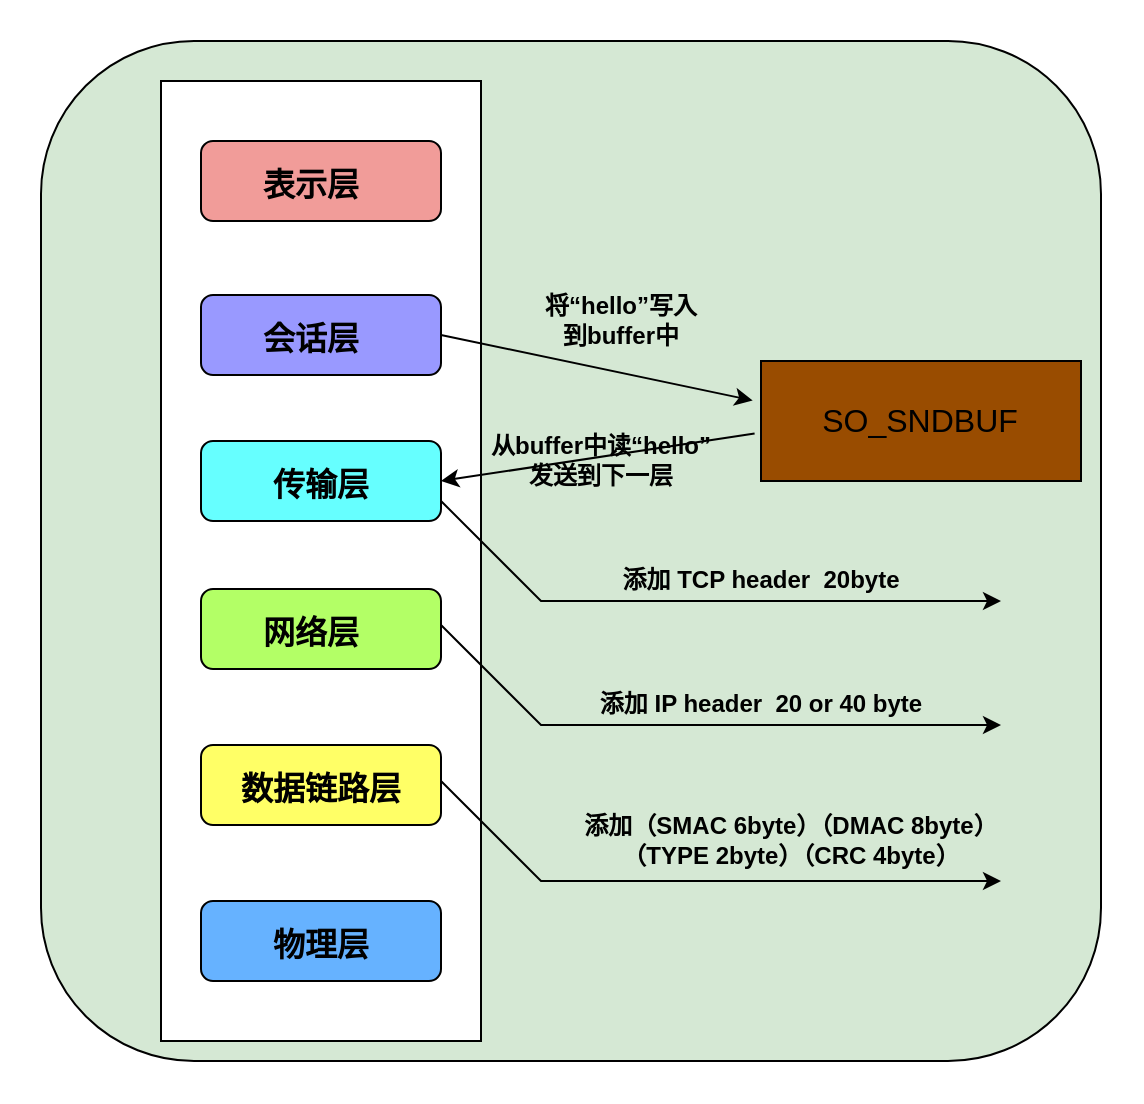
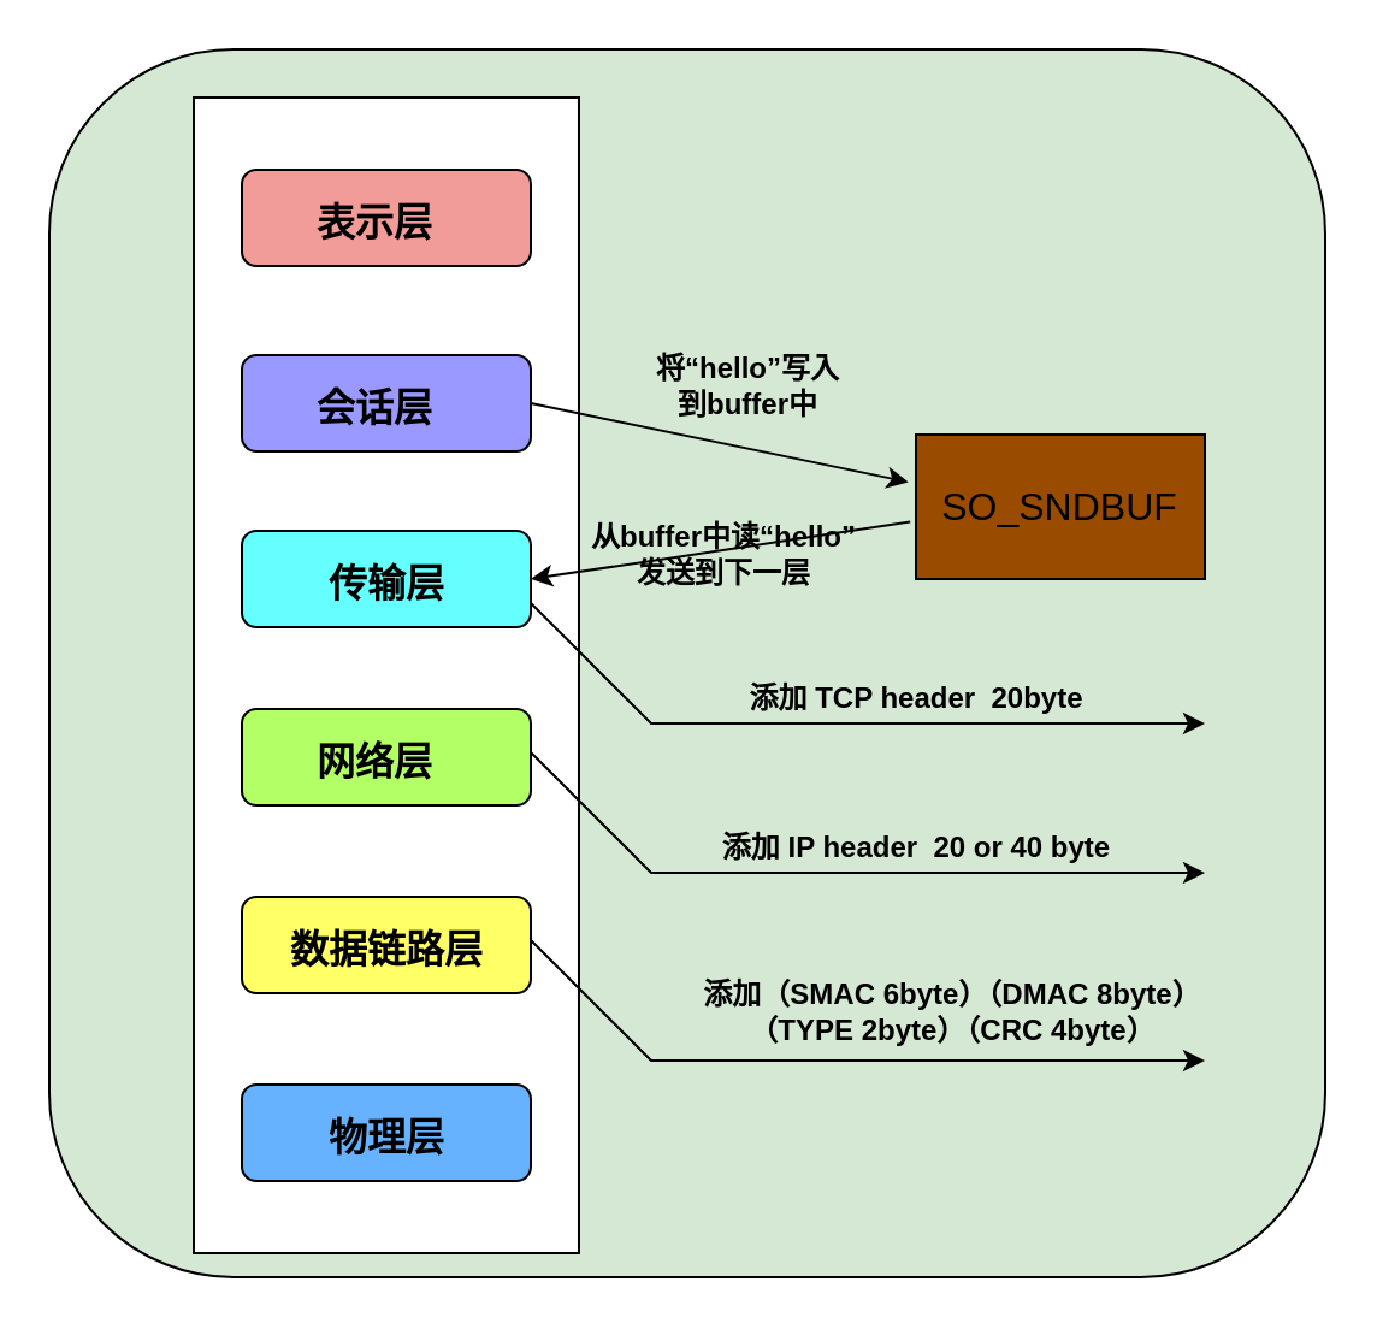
  <mxCell id="0" />
  <mxCell id="1" parent="0" />
  <mxCell id="2" value="" style="rounded=1;whiteSpace=wrap;html=1;labelBackgroundColor=none;fontSize=12;fontColor=#000000;fillColor=#D5E8D4;" vertex="1" parent="1"><mxGeometry x="20" y="20" width="530" height="510" as="geometry" /></mxCell>
  <mxCell id="3" value="" style="rounded=0;whiteSpace=wrap;html=1;labelBackgroundColor=#D5E8D4;fillColor=#FFFFFF;" vertex="1" parent="1"><mxGeometry x="80" y="40" width="160" height="480" as="geometry" /></mxCell>
  <mxCell id="4" value="" style="rounded=1;whiteSpace=wrap;html=1;labelBackgroundColor=#D5E8D4;fillColor=#F19C99;" vertex="1" parent="1"><mxGeometry x="100" y="70" width="120" height="40" as="geometry" /></mxCell>
  <mxCell id="5" value="&lt;font style=&quot;font-size: 16px&quot;&gt;表示层&lt;/font&gt;" style="text;strokeColor=none;fillColor=none;html=1;fontSize=24;fontStyle=1;verticalAlign=middle;align=center;labelBackgroundColor=#F19C99;fontColor=#000000;" vertex="1" parent="1"><mxGeometry x="120" y="80" width="70" height="20" as="geometry" /></mxCell>
  <mxCell id="6" value="" style="rounded=1;whiteSpace=wrap;html=1;labelBackgroundColor=#D5E8D4;fillColor=#9999FF;" vertex="1" parent="1"><mxGeometry x="100" y="147" width="120" height="40" as="geometry" /></mxCell>
  <mxCell id="7" value="" style="rounded=1;whiteSpace=wrap;html=1;labelBackgroundColor=#D5E8D4;fillColor=#66FFFF;" vertex="1" parent="1"><mxGeometry x="100" y="220" width="120" height="40" as="geometry" /></mxCell>
  <mxCell id="8" value="" style="rounded=1;whiteSpace=wrap;html=1;labelBackgroundColor=#D5E8D4;fillColor=#B3FF66;" vertex="1" parent="1"><mxGeometry x="100" y="294" width="120" height="40" as="geometry" /></mxCell>
  <mxCell id="9" value="" style="rounded=1;whiteSpace=wrap;html=1;labelBackgroundColor=#D5E8D4;fillColor=#FFFF66;" vertex="1" parent="1"><mxGeometry x="100" y="372" width="120" height="40" as="geometry" /></mxCell>
  <mxCell id="10" value="" style="rounded=1;whiteSpace=wrap;html=1;labelBackgroundColor=#D5E8D4;fillColor=#66B2FF;" vertex="1" parent="1"><mxGeometry x="100" y="450" width="120" height="40" as="geometry" /></mxCell>
  <mxCell id="11" value="&lt;font style=&quot;font-size: 16px&quot;&gt;会话层&lt;/font&gt;" style="text;strokeColor=none;fillColor=none;html=1;fontSize=24;fontStyle=1;verticalAlign=middle;align=center;labelBackgroundColor=none;fontColor=#000000;" vertex="1" parent="1"><mxGeometry x="112.5" y="147" width="85" height="40" as="geometry" /></mxCell>
  <mxCell id="12" value="&lt;font style=&quot;font-size: 16px&quot;&gt;传输层&lt;/font&gt;" style="text;strokeColor=none;fillColor=none;html=1;fontSize=24;fontStyle=1;verticalAlign=middle;align=center;labelBackgroundColor=none;fontColor=#000000;" vertex="1" parent="1"><mxGeometry x="110" y="220" width="100" height="40" as="geometry" /></mxCell>
  <mxCell id="13" value="&lt;font style=&quot;font-size: 16px&quot;&gt;网络层&lt;/font&gt;" style="text;strokeColor=none;fillColor=none;html=1;fontSize=24;fontStyle=1;verticalAlign=middle;align=center;labelBackgroundColor=none;fontColor=#000000;" vertex="1" parent="1"><mxGeometry x="105" y="294" width="100" height="40" as="geometry" /></mxCell>
  <mxCell id="14" value="&lt;font style=&quot;font-size: 16px&quot;&gt;数据链路层&lt;/font&gt;" style="text;strokeColor=none;fillColor=none;html=1;fontSize=24;fontStyle=1;verticalAlign=middle;align=center;labelBackgroundColor=none;fontColor=#000000;" vertex="1" parent="1"><mxGeometry x="110" y="372" width="100" height="40" as="geometry" /></mxCell>
  <mxCell id="15" value="&lt;font style=&quot;font-size: 16px&quot;&gt;物理层&lt;/font&gt;" style="text;strokeColor=none;fillColor=none;html=1;fontSize=24;fontStyle=1;verticalAlign=middle;align=center;labelBackgroundColor=none;fontColor=#000000;" vertex="1" parent="1"><mxGeometry x="110" y="450" width="100" height="40" as="geometry" /></mxCell>
  <mxCell id="16" value="" style="endArrow=classic;html=1;rounded=0;fontSize=16;fontColor=#000000;exitX=1;exitY=0.5;exitDx=0;exitDy=0;entryX=-0.026;entryY=0.329;entryDx=0;entryDy=0;entryPerimeter=0;" edge="1" parent="1" source="6" target="18"><mxGeometry width="50" height="50" relative="1" as="geometry"><mxPoint x="280" y="210" as="sourcePoint" /><mxPoint x="330" y="200" as="targetPoint" /><Array as="points" /></mxGeometry></mxCell>
  <mxCell id="17" value="&lt;font style=&quot;font-size: 12px;&quot;&gt;将“hello”写入&lt;br style=&quot;font-size: 12px;&quot;&gt;到buffer中&lt;/font&gt;" style="text;strokeColor=none;fillColor=none;html=1;fontSize=12;fontStyle=1;verticalAlign=middle;align=center;labelBackgroundColor=none;fontColor=#000000;" vertex="1" parent="1"><mxGeometry x="260" y="140" width="100" height="40" as="geometry" /></mxCell>
- <mxCell id="18" value="&lt;font style=&quot;font-size: 16px&quot;&gt;SO_SNDBUF&lt;/font&gt;" style="rounded=0;whiteSpace=wrap;html=1;labelBackgroundColor=none;fontSize=12;fontColor=#000000;fillColor=#994C00;" vertex="1" parent="1"><mxGeometry x="380" y="180" width="160" height="60" as="geometry" /></mxCell>
+ <mxCell id="18" value="&lt;font style=&quot;font-size: 16px&quot;&gt;SO_SNDBUF&lt;/font&gt;" style="rounded=0;whiteSpace=wrap;html=1;labelBackgroundColor=none;fontSize=12;fontColor=#000000;fillColor=#994C00;" vertex="1" parent="1"><mxGeometry x="380" y="180" width="120" height="60" as="geometry" /></mxCell>
  <mxCell id="19" value="" style="endArrow=classic;html=1;rounded=0;fontSize=12;fontColor=#000000;entryX=1;entryY=0.5;entryDx=0;entryDy=0;exitX=-0.02;exitY=0.605;exitDx=0;exitDy=0;exitPerimeter=0;" edge="1" parent="1" source="18" target="7"><mxGeometry width="50" height="50" relative="1" as="geometry"><mxPoint x="330" y="220" as="sourcePoint" /><mxPoint x="320" y="210" as="targetPoint" /></mxGeometry></mxCell>
  <mxCell id="20" value="从buffer中读“hello”&lt;br&gt;发送到下一层" style="text;strokeColor=none;fillColor=none;html=1;fontSize=12;fontStyle=1;verticalAlign=middle;align=center;labelBackgroundColor=none;fontColor=#000000;" vertex="1" parent="1"><mxGeometry x="250" y="210" width="100" height="40" as="geometry" /></mxCell>
  <mxCell id="21" value="" style="endArrow=classic;html=1;rounded=0;fontSize=12;fontColor=#000000;exitX=1;exitY=0.75;exitDx=0;exitDy=0;" edge="1" parent="1" source="7"><mxGeometry width="50" height="50" relative="1" as="geometry"><mxPoint x="340" y="370" as="sourcePoint" /><mxPoint x="500" y="300" as="targetPoint" /><Array as="points"><mxPoint x="270" y="300" /></Array></mxGeometry></mxCell>
  <mxCell id="22" value="添加 TCP header&amp;nbsp; 20byte" style="text;strokeColor=none;fillColor=none;html=1;fontSize=12;fontStyle=1;verticalAlign=middle;align=center;labelBackgroundColor=none;fontColor=#000000;" vertex="1" parent="1"><mxGeometry x="330" y="270" width="100" height="40" as="geometry" /></mxCell>
  <mxCell id="23" value="" style="endArrow=classic;html=1;rounded=0;fontSize=12;fontColor=#000000;exitX=1;exitY=0.75;exitDx=0;exitDy=0;" edge="1" parent="1"><mxGeometry width="50" height="50" relative="1" as="geometry"><mxPoint x="220" y="312" as="sourcePoint" /><mxPoint x="500" y="362" as="targetPoint" /><Array as="points"><mxPoint x="270" y="362" /></Array></mxGeometry></mxCell>
  <mxCell id="24" value="添加 IP header&amp;nbsp; 20 or 40 byte" style="text;strokeColor=none;fillColor=none;html=1;fontSize=12;fontStyle=1;verticalAlign=middle;align=center;labelBackgroundColor=none;fontColor=#000000;" vertex="1" parent="1"><mxGeometry x="330" y="332" width="100" height="40" as="geometry" /></mxCell>
  <mxCell id="25" value="" style="endArrow=classic;html=1;rounded=0;fontSize=12;fontColor=#000000;exitX=1;exitY=0.75;exitDx=0;exitDy=0;" edge="1" parent="1"><mxGeometry width="50" height="50" relative="1" as="geometry"><mxPoint x="220" y="390" as="sourcePoint" /><mxPoint x="500" y="440" as="targetPoint" /><Array as="points"><mxPoint x="270" y="440" /></Array></mxGeometry></mxCell>
  <mxCell id="26" value="添加（SMAC 6byte）（DMAC 8byte）&lt;br&gt;（TYPE 2byte）（CRC 4byte）" style="text;strokeColor=none;fillColor=none;html=1;fontSize=12;fontStyle=1;verticalAlign=middle;align=center;labelBackgroundColor=none;fontColor=#000000;" vertex="1" parent="1"><mxGeometry x="250" y="400" width="290" height="40" as="geometry" /></mxCell>
